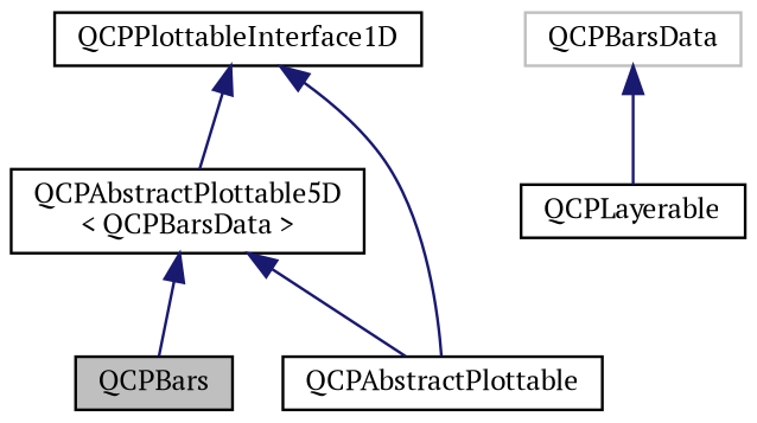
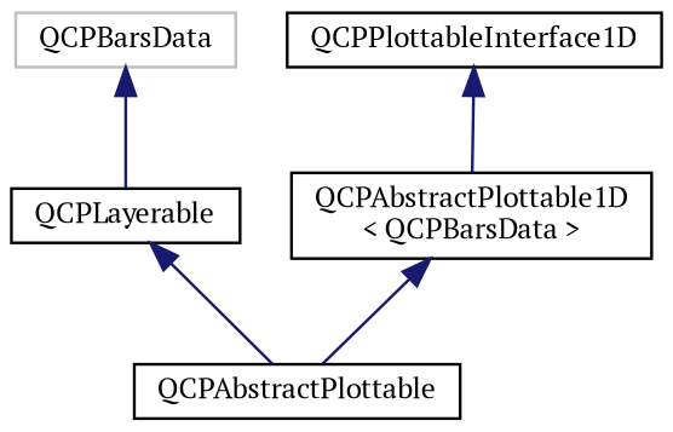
  digraph {
    fontname="PT Serif"
    node [color=black fillcolor=white fontname="PT Serif" fontsize=10 shape=record style=filled]
    edge [color=midnightblue dir=back fontname="PT Serif" fontsize=10 labelfontname=Helvetica labelfontsize=10 style=solid]
-   n1 [fillcolor=grey75 fontcolor=black height=0.2 label=QCPBars width=0.4]
-   n2 [height=0.2 label="QCPAbstractPlottable5D\l\< QCPBarsData \>" width=0.4]
+   n2 [height=0.2 label="QCPAbstractPlottable1D\l\< QCPBarsData \>" width=0.4]
    n3 [height=0.2 label=QCPAbstractPlottable width=0.4]
    n4 [height=0.2 label=QCPLayerable width=0.4]
    n5 [color=grey75 height=0.2 label=QCPBarsData width=0.4]
    n6 [height=0.2 label=QCPPlottableInterface1D width=0.4]
-   n2 -> n1
    n2 -> n3
-   n6 -> n3
+   n4 -> n3
    n5 -> n4
    n6 -> n2
  }
